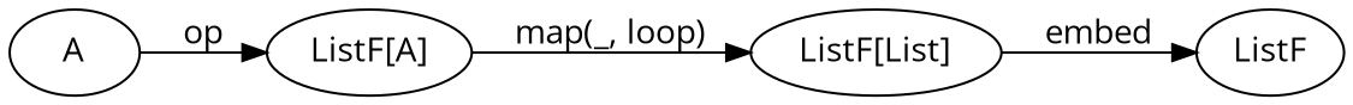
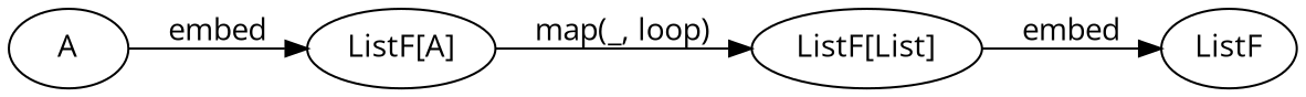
  digraph {
    fontname="Open Sans"
    rankdir=LR
    node [fontname="Open Sans"]
    edge [fontname="Open Sans"]
    n1 [label="ListF[A]"]
    A
    n3 [label="ListF[List]"]
    n4 [label=ListF]
    n1 -> n3 [label="map(_, loop)"]
-   A -> n1 [label=op]
+   A -> n1 [label=embed]
    n3 -> n4 [label=embed]
  }
